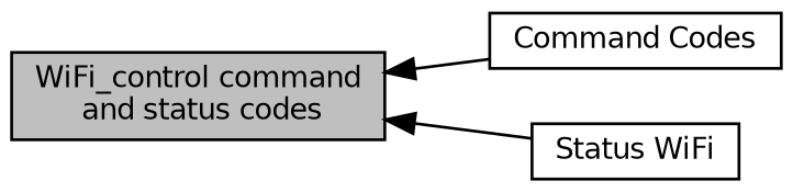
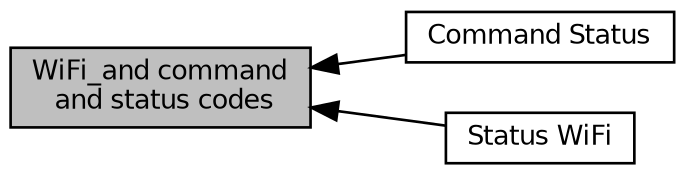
  digraph {
    rankdir=LR
    node [color=black fillcolor=white fontname=Helvetica fontsize=10 shape=record style=filled]
    edge [dir=back fontname=Helvetica fontsize=10 labelfontname=Helvetica labelfontsize=10 shape=plaintext style=solid]
-   n1 [fillcolor=grey75 fontcolor=black height=0.2 label="WiFi_control command\l and status codes" width=0.4]
-   n2 [height=0.2 label="Command Codes" width=0.4]
+   n1 [fillcolor=grey75 fontcolor=black height=0.2 label="WiFi_and command\l and status codes" width=0.4]
+   n2 [height=0.2 label="Command Status" width=0.4]
    n3 [height=0.2 label="Status WiFi" width=0.4]
    n1 -> n2
    n1 -> n3
  }
